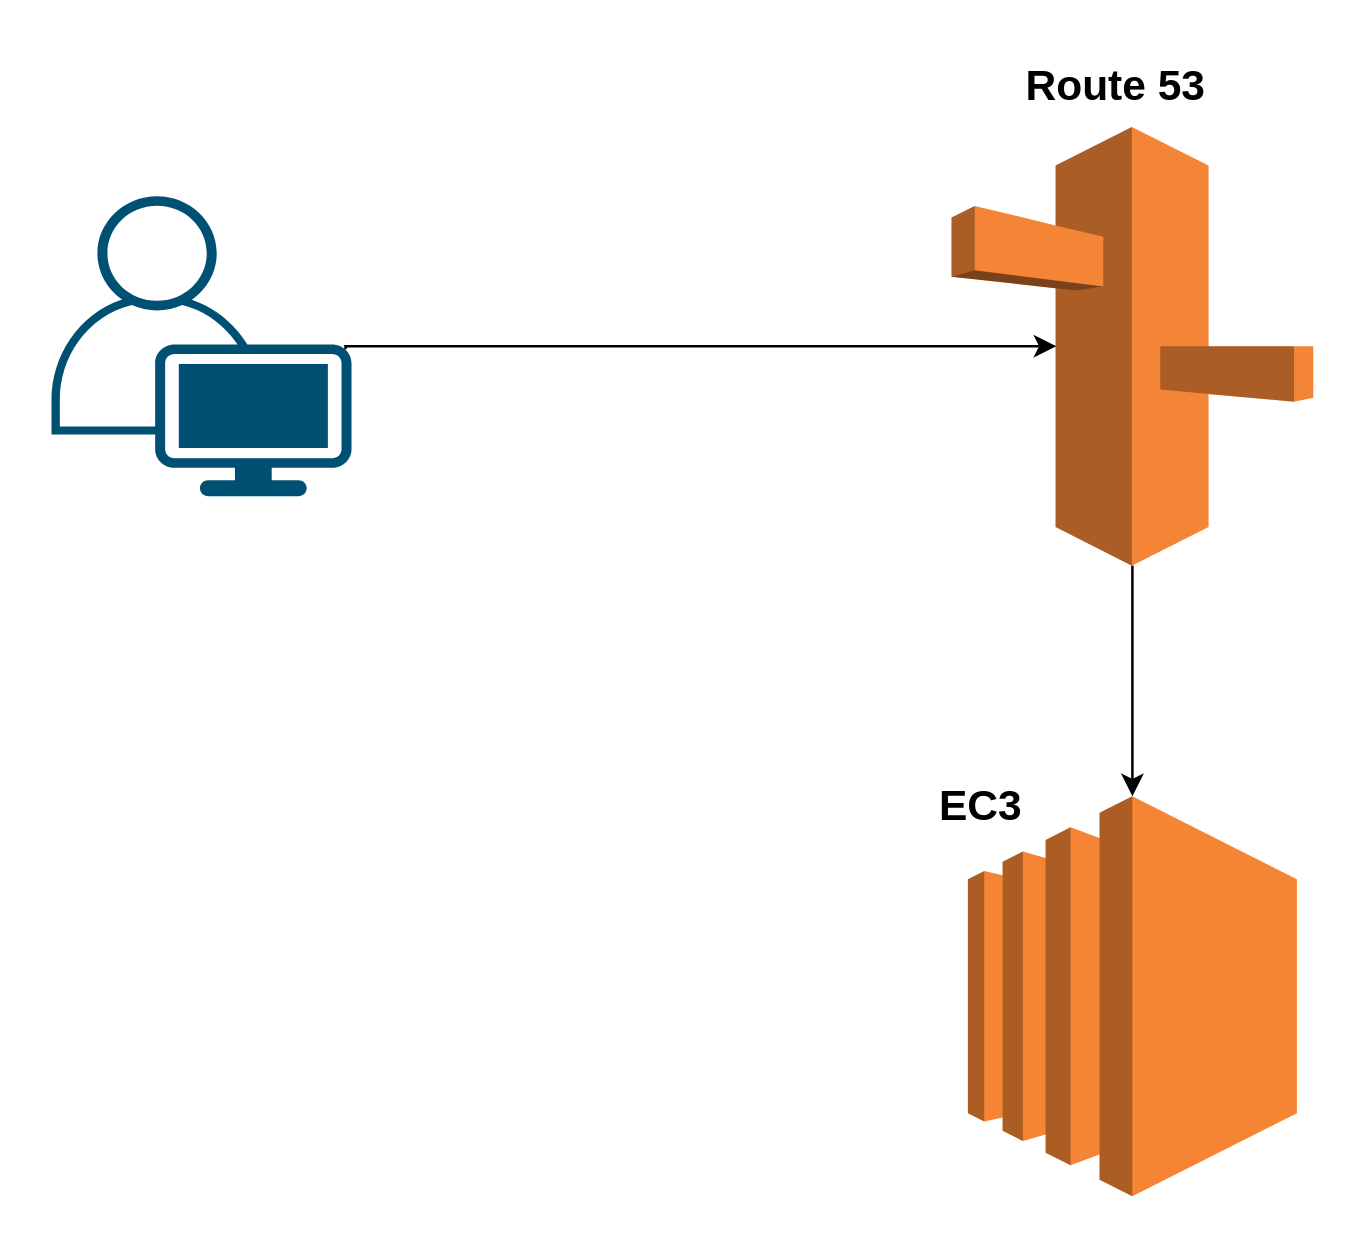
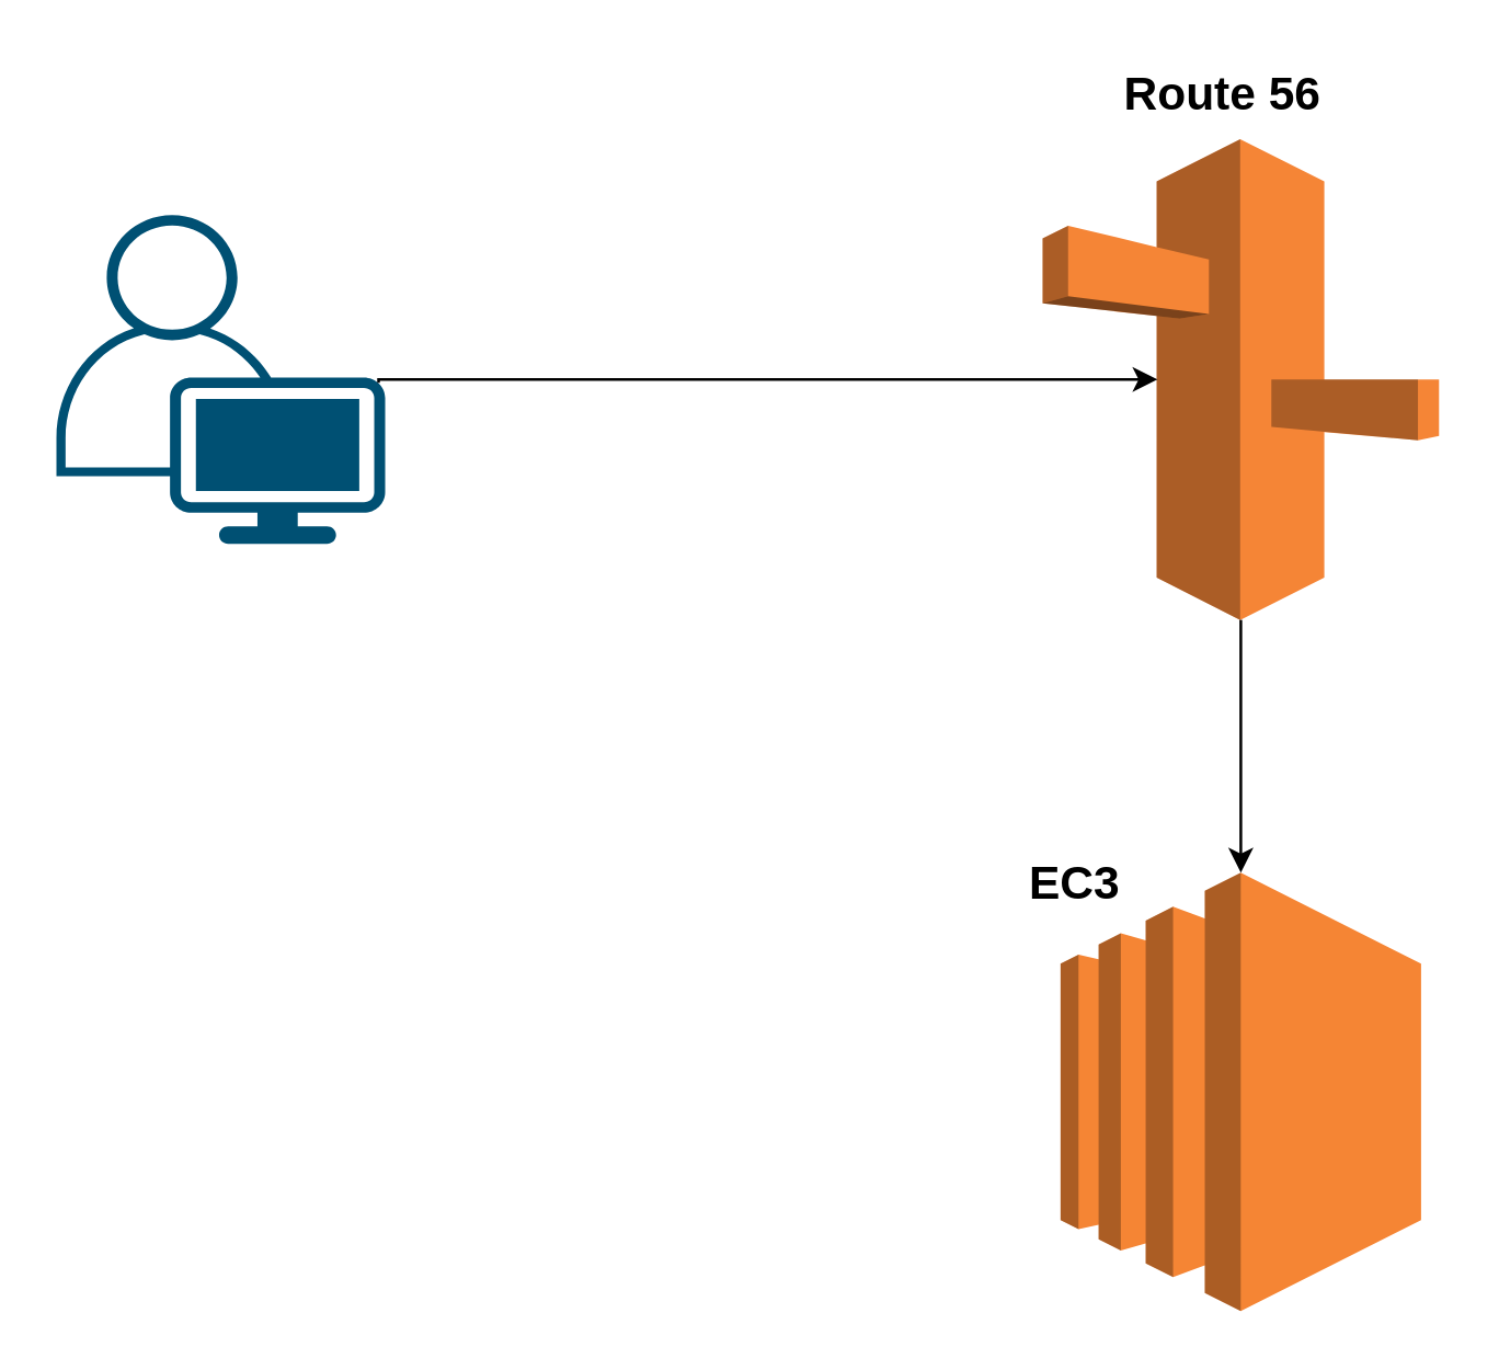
  <mxCell id="0" />
  <mxCell id="1" parent="0" />
  <mxCell id="2" value="" style="points=[[0.35,0,0],[0.98,0.51,0],[1,0.71,0],[0.67,1,0],[0,0.795,0],[0,0.65,0]];verticalLabelPosition=bottom;sketch=0;html=1;verticalAlign=top;aspect=fixed;align=center;pointerEvents=1;shape=mxgraph.cisco19.user;fillColor=#005073;strokeColor=none;fontStyle=0;strokeWidth=19;" vertex="1" parent="1"><mxGeometry x="20" y="78" width="120" height="120" as="geometry" /></mxCell>
  <mxCell id="3" value="" style="outlineConnect=0;dashed=0;verticalLabelPosition=bottom;verticalAlign=top;align=center;html=1;shape=mxgraph.aws3.ec2;fillColor=#F58534;gradientColor=none;" vertex="1" parent="1"><mxGeometry x="386.55" y="318" width="131.61" height="160" as="geometry" /></mxCell>
  <mxCell id="4" value="" style="outlineConnect=0;dashed=0;verticalLabelPosition=bottom;verticalAlign=top;align=center;html=1;shape=mxgraph.aws3.route_53;fillColor=#F58536;gradientColor=none;" vertex="1" parent="1"><mxGeometry x="380" y="50.25" width="144.71" height="175.5" as="geometry" /></mxCell>
- <mxCell id="5" value="Route 53" style="text;html=1;align=center;verticalAlign=middle;whiteSpace=wrap;rounded=0;fontStyle=1;fontSize=17;" vertex="1" parent="1"><mxGeometry x="403.71" y="20.25" width="84.19" height="30" as="geometry" /></mxCell>
+ <mxCell id="5" value="Route 56" style="text;html=1;align=center;verticalAlign=middle;whiteSpace=wrap;rounded=0;fontStyle=1;fontSize=17;" vertex="1" parent="1"><mxGeometry x="403.71" y="20.25" width="84.19" height="30" as="geometry" /></mxCell>
  <mxCell id="6" value="EC3" style="text;html=1;align=center;verticalAlign=middle;whiteSpace=wrap;rounded=0;fontStyle=1;fontSize=17;" vertex="1" parent="1"><mxGeometry x="350" y="308" width="84.19" height="30" as="geometry" /></mxCell>
  <mxCell id="7" style="edgeStyle=orthogonalEdgeStyle;rounded=0;orthogonalLoop=1;jettySize=auto;html=1;exitX=0.98;exitY=0.51;exitDx=0;exitDy=0;exitPerimeter=0;entryX=0.29;entryY=0.5;entryDx=0;entryDy=0;entryPerimeter=0;" edge="1" parent="1" source="2" target="4"><mxGeometry relative="1" as="geometry"><Array as="points"><mxPoint x="138" y="138" /></Array></mxGeometry></mxCell>
  <mxCell id="8" style="edgeStyle=orthogonalEdgeStyle;rounded=0;orthogonalLoop=1;jettySize=auto;html=1;exitX=0.5;exitY=1;exitDx=0;exitDy=0;exitPerimeter=0;entryX=0.5;entryY=0;entryDx=0;entryDy=0;entryPerimeter=0;" edge="1" parent="1" source="4" target="3"><mxGeometry relative="1" as="geometry" /></mxCell>
